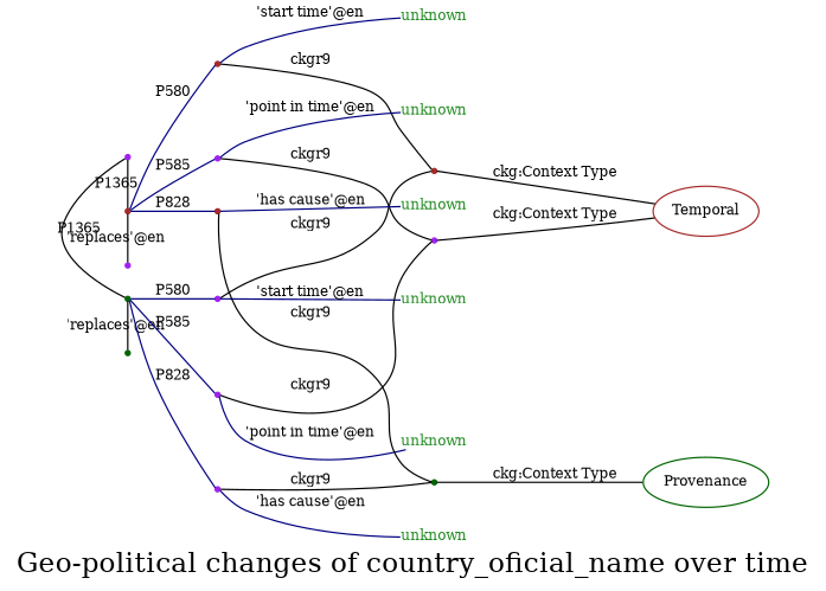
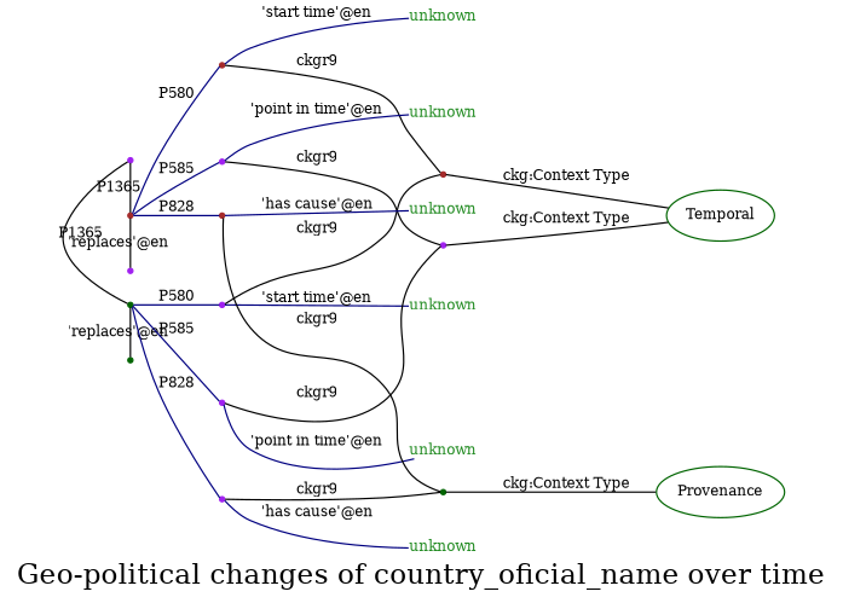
  strict graph {
    fontsize=20
    label="Geo-political changes of country_oficial_name over time"
    rankdir=LR
    node [color=brown fontcolor=black fontsize=10 shape=point style=filled]
    edge [fontsize=10]
    n1 [color=purple label="'Brazil'@en"]
    n2 [color=darkgreen label="'Empire of Brazil'@en"]
    "Q155-P1365-Q217230-19ed8df2-0" [color=darkgreen]
    n4 [color=purple label="'Republic of the United States of Brazil'@en"]
    "Q155-P1365-Q5848654-abcbe521-0"
    "Q155-P1365-Q217230-19ed8df2-0-P580" [color=purple fontcolor=""]
    "Q155-P1365-Q217230-19ed8df2-0-P585" [color=purple]
    "Q155-P1365-Q217230-19ed8df2-0-P828" [color=purple]
    "Q155-P1365-Q5848654-abcbe521-0-P580"
    "Q155-P1365-Q5848654-abcbe521-0-P585" [color=purple]
    "Q155-P1365-Q5848654-abcbe521-0-P828"
    n12 [fontcolor=forestgreen label=unknown shape=plain color=darkgreen style=""]
    "ckg_c2-P580" [fontcolor=forestgreen]
-   n14 [label=Temporal shape=ellipse style=""]
+   n14 [label=Temporal shape=ellipse color=darkgreen style=""]
    n15 [fontcolor=forestgreen label=unknown shape=plain style=""]
    n16 [fontcolor=forestgreen label=unknown shape=plain color=purple style=""]
    "ckg_c6-P585" [color=purple fontcolor=forestgreen]
    n18 [fontcolor=forestgreen label=unknown shape=plain style=""]
    n19 [fontcolor=forestgreen label=unknown shape=plain style=""]
    "ckg_c20-P828" [color=darkgreen fontcolor=forestgreen]
    n21 [label=Provenance shape=ellipse color=darkgreen style=""]
    n22 [fontcolor=forestgreen label=unknown shape=plain style=""]
    subgraph sub_1 {
      rank=same
      n1
      n2
      "Q155-P1365-Q217230-19ed8df2-0"
    }
    subgraph sub_2 {
      rank=same
      n1
      n4
      "Q155-P1365-Q5848654-abcbe521-0"
    }
    subgraph sub_3 {
      rank=same
      n1
      n2
      "Q155-P1365-Q217230-19ed8df2-0"
    }
    subgraph sub_4 {
      rank=same
      n1
      n4
      "Q155-P1365-Q5848654-abcbe521-0"
    }
    subgraph sub_5 {
      rank=same
      n1
      n2
      "Q155-P1365-Q217230-19ed8df2-0"
    }
    subgraph sub_6 {
      rank=same
      n1
      n4
      "Q155-P1365-Q5848654-abcbe521-0"
    }
    subgraph sub_7 {
      rank=same
      n1
      n2
      "Q155-P1365-Q217230-19ed8df2-0"
    }
    subgraph sub_8 {
      rank=same
      n1
      n4
      "Q155-P1365-Q5848654-abcbe521-0"
    }
    subgraph sub_9 {
      rank=same
      n1
      n2
      "Q155-P1365-Q217230-19ed8df2-0"
    }
    subgraph sub_10 {
      rank=same
      n1
      n4
      "Q155-P1365-Q5848654-abcbe521-0"
    }
    n1 -- "Q155-P1365-Q217230-19ed8df2-0" [label=P1365]
    n1 -- "Q155-P1365-Q5848654-abcbe521-0" [label=P1365]
    "Q155-P1365-Q217230-19ed8df2-0" -- n2 [label="'replaces'@en"]
    "Q155-P1365-Q217230-19ed8df2-0" -- "Q155-P1365-Q217230-19ed8df2-0-P580" [color=navyblue label=P580]
    "Q155-P1365-Q217230-19ed8df2-0" -- "Q155-P1365-Q217230-19ed8df2-0-P585" [color=navyblue label=P585]
    "Q155-P1365-Q217230-19ed8df2-0" -- "Q155-P1365-Q217230-19ed8df2-0-P828" [color=navyblue label=P828]
    "Q155-P1365-Q5848654-abcbe521-0" -- n4 [label="'replaces'@en"]
    "Q155-P1365-Q5848654-abcbe521-0" -- "Q155-P1365-Q5848654-abcbe521-0-P580" [color=navyblue label=P580]
    "Q155-P1365-Q5848654-abcbe521-0" -- "Q155-P1365-Q5848654-abcbe521-0-P585" [color=navyblue label=P585]
    "Q155-P1365-Q5848654-abcbe521-0" -- "Q155-P1365-Q5848654-abcbe521-0-P828" [color=navyblue label=P828]
    "Q155-P1365-Q217230-19ed8df2-0-P580" -- n12 [color=navyblue label="'start time'@en"]
    "Q155-P1365-Q217230-19ed8df2-0-P580" -- "ckg_c2-P580" [label=ckgr9]
    "Q155-P1365-Q217230-19ed8df2-0-P585" -- n16 [color=navyblue label="'point in time'@en"]
    "Q155-P1365-Q217230-19ed8df2-0-P585" -- "ckg_c6-P585" [label=ckgr9]
    "Q155-P1365-Q217230-19ed8df2-0-P828" -- n19 [color=navyblue label="'has cause'@en"]
    "Q155-P1365-Q217230-19ed8df2-0-P828" -- "ckg_c20-P828" [label=ckgr9]
    "Q155-P1365-Q5848654-abcbe521-0-P580" -- "ckg_c2-P580" [label=ckgr9]
    "Q155-P1365-Q5848654-abcbe521-0-P580" -- n15 [color=navyblue label="'start time'@en"]
    "Q155-P1365-Q5848654-abcbe521-0-P585" -- "ckg_c6-P585" [label=ckgr9]
    "Q155-P1365-Q5848654-abcbe521-0-P585" -- n18 [color=navyblue label="'point in time'@en"]
    "Q155-P1365-Q5848654-abcbe521-0-P828" -- "ckg_c20-P828" [label=ckgr9]
    "Q155-P1365-Q5848654-abcbe521-0-P828" -- n22 [color=navyblue label="'has cause'@en"]
    "ckg_c2-P580" -- n14 [label="ckg:Context Type"]
    "ckg_c6-P585" -- n14 [label="ckg:Context Type"]
    "ckg_c20-P828" -- n21 [label="ckg:Context Type"]
  }
